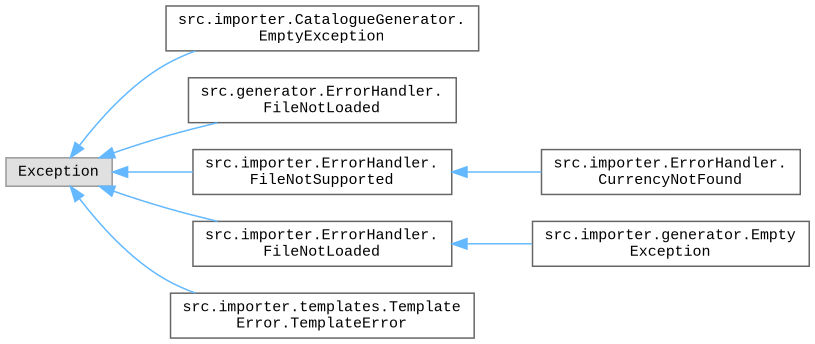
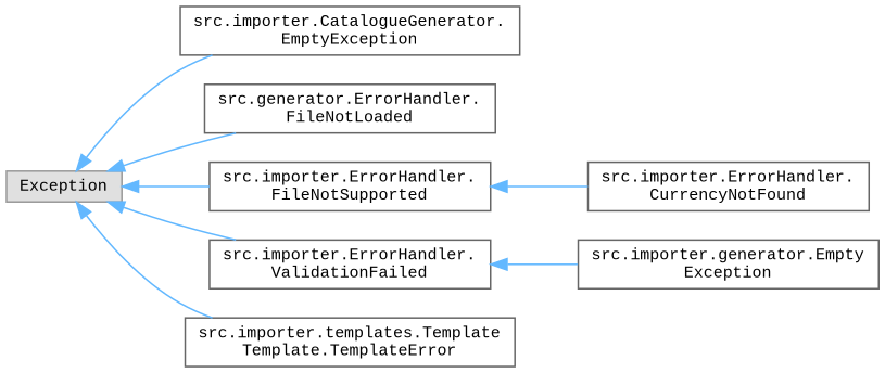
  digraph {
    fontname="Liberation Mono"
    rankdir=LR
    node [color=grey40 fillcolor=white fontname="Liberation Mono" fontsize=10 shape=box style=filled]
    edge [color=steelblue1 dir=back fontname="Liberation Mono" fontsize=10 labelfontname=Helvetica labelfontsize=10 style=solid]
    n1 [color=grey60 fillcolor="#E0E0E0" height=0.2 label=Exception width=0.4]
    n2 [height=0.2 label="src.importer.CatalogueGenerator.\lEmptyException" width=0.4]
    n3 [height=0.2 label="src.generator.ErrorHandler.\lFileNotLoaded" width=0.4]
    n4 [height=0.2 label="src.importer.ErrorHandler.\lFileNotSupported" width=0.4]
-   n5 [height=0.2 label="src.importer.ErrorHandler.\lFileNotLoaded" width=0.4]
-   n6 [height=0.2 label="src.importer.templates.Template\lError.TemplateError" width=0.4]
+   n5 [height=0.2 label="src.importer.ErrorHandler.\lValidationFailed" width=0.4]
+   n6 [height=0.2 label="src.importer.templates.Template\lTemplate.TemplateError" width=0.4]
    n7 [height=0.2 label="src.importer.ErrorHandler.\lCurrencyNotFound" width=0.4]
    n8 [height=0.2 label="src.importer.generator.Empty\lException" width=0.4]
    n1 -> n2
    n1 -> n3
    n1 -> n4
    n1 -> n5
    n1 -> n6
    n4 -> n7
    n5 -> n8
  }
